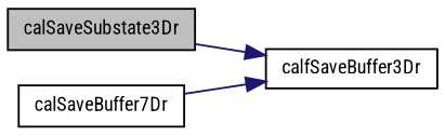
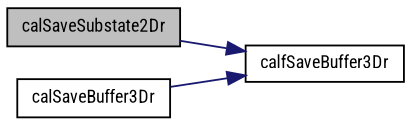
  digraph {
    fontname="Roboto Condensed"
    rankdir=LR
    node [color=black fillcolor=white fontname="Roboto Condensed" fontsize=10 shape=record style=filled]
    edge [color=midnightblue fontname="Roboto Condensed" fontsize=10 labelfontname=Helvetica labelfontsize=10 style=solid]
-   n1 [fillcolor=grey75 fontcolor=black height=0.2 label=calSaveSubstate3Dr width=0.4]
+   n1 [fillcolor=grey75 fontcolor=black height=0.2 label=calSaveSubstate2Dr width=0.4]
    n2 [height=0.2 label=calfSaveBuffer3Dr width=0.4]
-   n3 [height=0.2 label=calSaveBuffer7Dr width=0.4]
+   n3 [height=0.2 label=calSaveBuffer3Dr width=0.4]
    n1 -> n2
    n3 -> n2
  }
